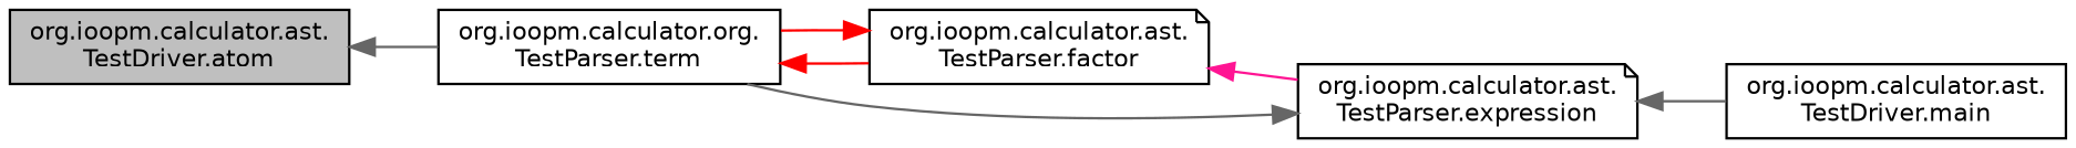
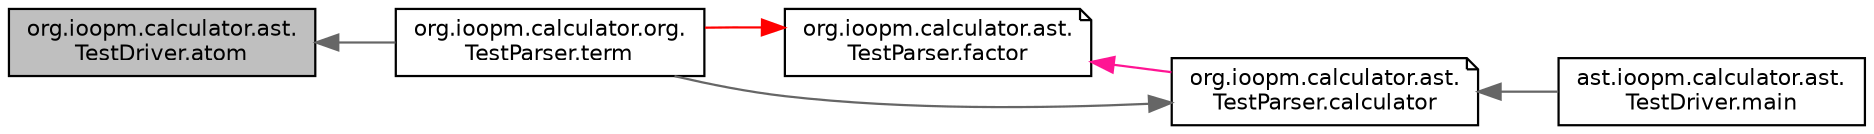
  digraph {
    rankdir=LR
    node [color=black fillcolor=white fontname=Helvetica fontsize=10 shape=box style=filled]
    edge [color=gray40 dir=back fontname=Helvetica fontsize=10 labelfontname=Helvetica labelfontsize=10 style=solid]
    n1 [fillcolor=grey75 fontcolor=black height=0.2 label="org.ioopm.calculator.ast.\lTestDriver.atom" width=0.4]
    n2 [height=0.2 label="org.ioopm.calculator.org.\lTestParser.term" width=0.4]
    n3 [height=0.2 label="org.ioopm.calculator.ast.\lTestParser.factor" shape=note width=0.4]
-   n4 [height=0.2 label="org.ioopm.calculator.ast.\lTestParser.expression" shape=note width=0.4]
-   n5 [height=0.2 label="org.ioopm.calculator.ast.\lTestDriver.main" width=0.4]
+   n4 [height=0.2 label="org.ioopm.calculator.ast.\lTestParser.calculator" shape=note width=0.4]
+   n5 [height=0.2 label="ast.ioopm.calculator.ast.\lTestDriver.main" width=0.4]
    n1 -> n2
-   n2 -> n3 [color=red]
    n3 -> n2 [color=red]
    n3 -> n4 [color=deeppink]
    n4 -> n2
    n4 -> n5
  }
